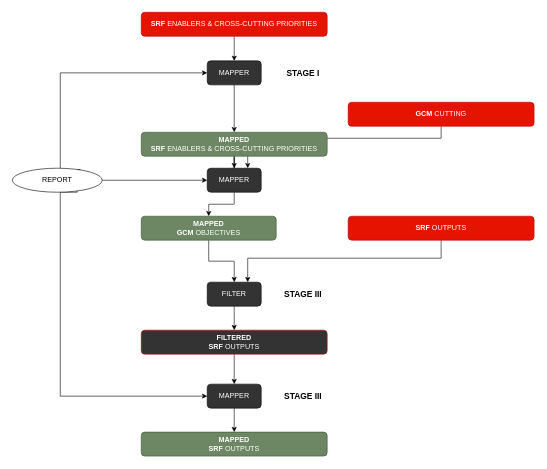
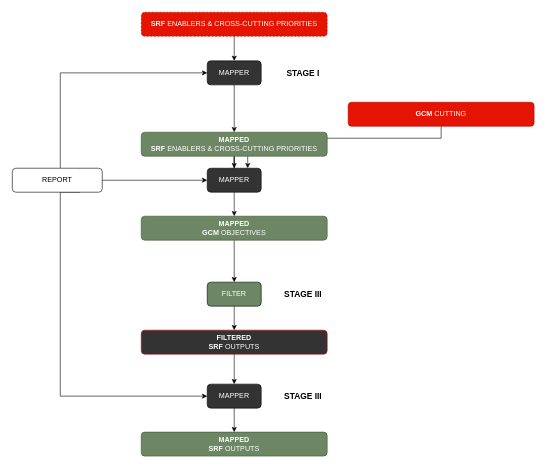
  <mxCell id="0" />
  <mxCell id="1" parent="0" />
  <mxCell id="2" value="&lt;b&gt;&lt;font style=&quot;font-size: 14px;&quot;&gt;STAGE I&lt;br&gt;&lt;/font&gt;&lt;/b&gt;" style="text;html=1;align=center;verticalAlign=middle;whiteSpace=wrap;rounded=0;" parent="1" vertex="1"><mxGeometry x="440" y="106" width="130" height="30" as="geometry" /></mxCell>
  <mxCell id="3" style="edgeStyle=orthogonalEdgeStyle;rounded=0;orthogonalLoop=1;jettySize=auto;html=1;" parent="1" source="4" target="22" edge="1"><mxGeometry relative="1" as="geometry" /></mxCell>
  <mxCell id="4" value="MAPPER" style="rounded=1;whiteSpace=wrap;html=1;fillColor=#333333;fontColor=#FFFFFF;" parent="1" vertex="1"><mxGeometry x="345" y="101" width="90" height="40" as="geometry" /></mxCell>
  <mxCell id="5" style="edgeStyle=orthogonalEdgeStyle;rounded=0;orthogonalLoop=1;jettySize=auto;html=1;entryX=0.5;entryY=0;entryDx=0;entryDy=0;" parent="1" source="6" target="4" edge="1"><mxGeometry relative="1" as="geometry" /></mxCell>
- <mxCell id="6" value="&lt;b&gt;SRF&lt;/b&gt; ENABLERS &amp;amp; CROSS-CUTTING PRIORITIES" style="rounded=1;whiteSpace=wrap;html=1;fillColor=#e51400;fontColor=#ffffff;strokeColor=#B20000;" parent="1" vertex="1"><mxGeometry x="235" y="20" width="310" height="40" as="geometry" /></mxCell>
- <mxCell id="7" style="edgeStyle=orthogonalEdgeStyle;rounded=0;orthogonalLoop=1;jettySize=auto;html=1;entryX=0.75;entryY=0;entryDx=0;entryDy=0;" parent="1" source="8" target="16" edge="1"><mxGeometry relative="1" as="geometry"><Array as="points"><mxPoint x="735" y="430" /><mxPoint x="413" y="430" /></Array></mxGeometry></mxCell>
- <mxCell id="8" value="&lt;b&gt;SRF &lt;/b&gt;OUTPUTS" style="rounded=1;whiteSpace=wrap;html=1;fillColor=#e51400;fontColor=#ffffff;strokeColor=#B20000;" parent="1" vertex="1"><mxGeometry x="580" y="360" width="310" height="40" as="geometry" /></mxCell>
+ <mxCell id="6" value="&lt;b&gt;SRF&lt;/b&gt; ENABLERS &amp;amp; CROSS-CUTTING PRIORITIES" style="rounded=1;whiteSpace=wrap;html=1;fillColor=#e51400;fontColor=#ffffff;strokeColor=#B20000;dashed=1;" parent="1" vertex="1"><mxGeometry x="235" y="20" width="310" height="40" as="geometry" /></mxCell>
  <mxCell id="9" style="edgeStyle=orthogonalEdgeStyle;rounded=0;orthogonalLoop=1;jettySize=auto;html=1;entryX=0.75;entryY=0;entryDx=0;entryDy=0;" parent="1" source="10" target="14" edge="1"><mxGeometry relative="1" as="geometry"><Array as="points"><mxPoint x="735" y="230" /><mxPoint x="413" y="230" /></Array></mxGeometry></mxCell>
  <mxCell id="10" value="&lt;b&gt;GCM &lt;/b&gt;CUTTING" style="rounded=1;whiteSpace=wrap;html=1;fillColor=#e51400;fontColor=#ffffff;strokeColor=#B20000;" parent="1" vertex="1"><mxGeometry x="580" y="170" width="310" height="40" as="geometry" /></mxCell>
  <mxCell id="11" style="edgeStyle=orthogonalEdgeStyle;rounded=0;orthogonalLoop=1;jettySize=auto;html=1;entryX=0.5;entryY=0;entryDx=0;entryDy=0;" parent="1" source="12" target="27" edge="1"><mxGeometry relative="1" as="geometry" /></mxCell>
  <mxCell id="12" value="MAPPER" style="rounded=1;whiteSpace=wrap;html=1;fillColor=#333333;fontColor=#FFFFFF;" parent="1" vertex="1"><mxGeometry x="345" y="640" width="90" height="40" as="geometry" /></mxCell>
  <mxCell id="13" style="edgeStyle=orthogonalEdgeStyle;rounded=0;orthogonalLoop=1;jettySize=auto;html=1;" parent="1" source="14" target="24" edge="1"><mxGeometry relative="1" as="geometry" /></mxCell>
  <mxCell id="14" value="MAPPER" style="rounded=1;whiteSpace=wrap;html=1;fillColor=#333333;fontColor=#FFFFFF;" parent="1" vertex="1"><mxGeometry x="345" y="280" width="90" height="40" as="geometry" /></mxCell>
  <mxCell id="15" style="edgeStyle=orthogonalEdgeStyle;rounded=0;orthogonalLoop=1;jettySize=auto;html=1;entryX=0.5;entryY=0;entryDx=0;entryDy=0;" parent="1" source="16" target="26" edge="1"><mxGeometry relative="1" as="geometry" /></mxCell>
- <mxCell id="16" value="FILTER" style="rounded=1;whiteSpace=wrap;html=1;fillColor=#333333;fontColor=#FFFFFF;" parent="1" vertex="1"><mxGeometry x="345" y="470" width="90" height="40" as="geometry" /></mxCell>
+ <mxCell id="16" value="FILTER" style="rounded=1;whiteSpace=wrap;html=1;fillColor=#6d8764;fontColor=#FFFFFF;" parent="1" vertex="1"><mxGeometry x="345" y="470" width="90" height="40" as="geometry" /></mxCell>
  <mxCell id="17" style="edgeStyle=orthogonalEdgeStyle;rounded=0;orthogonalLoop=1;jettySize=auto;html=1;entryX=0;entryY=0.5;entryDx=0;entryDy=0;" parent="1" source="20" target="4" edge="1"><mxGeometry relative="1" as="geometry"><Array as="points"><mxPoint x="100" y="121" /></Array></mxGeometry></mxCell>
  <mxCell id="18" style="edgeStyle=orthogonalEdgeStyle;rounded=0;orthogonalLoop=1;jettySize=auto;html=1;exitX=0.75;exitY=0;exitDx=0;exitDy=0;entryX=0;entryY=0.5;entryDx=0;entryDy=0;" parent="1" source="20" target="14" edge="1"><mxGeometry relative="1" as="geometry"><Array as="points"><mxPoint x="133" y="300" /></Array></mxGeometry></mxCell>
  <mxCell id="19" style="edgeStyle=orthogonalEdgeStyle;rounded=0;orthogonalLoop=1;jettySize=auto;html=1;exitX=0.75;exitY=1;exitDx=0;exitDy=0;entryX=0;entryY=0.5;entryDx=0;entryDy=0;" parent="1" source="20" target="12" edge="1"><mxGeometry relative="1" as="geometry"><Array as="points"><mxPoint x="100" y="320" /><mxPoint x="100" y="660" /></Array></mxGeometry></mxCell>
- <mxCell id="20" value="REPORT" style="ellipse;whiteSpace=wrap;html=1;" parent="1" vertex="1"><mxGeometry x="20" y="280" width="150" height="40" as="geometry" /></mxCell>
+ <mxCell id="20" value="REPORT" style="rounded=1;whiteSpace=wrap;html=1;" parent="1" vertex="1"><mxGeometry x="20" y="280" width="150" height="40" as="geometry" /></mxCell>
  <mxCell id="21" style="edgeStyle=orthogonalEdgeStyle;rounded=0;orthogonalLoop=1;jettySize=auto;html=1;entryX=0.5;entryY=0;entryDx=0;entryDy=0;" parent="1" source="22" target="14" edge="1"><mxGeometry relative="1" as="geometry" /></mxCell>
  <mxCell id="22" value="&lt;div&gt;&lt;b&gt;MAPPED&lt;/b&gt;&lt;/div&gt;&lt;b&gt;SRF&lt;/b&gt; ENABLERS &amp;amp; CROSS-CUTTING PRIORITIES" style="rounded=1;whiteSpace=wrap;html=1;fillColor=#6d8764;fontColor=#ffffff;strokeColor=#3A5431;" parent="1" vertex="1"><mxGeometry x="235" y="220" width="310" height="40" as="geometry" /></mxCell>
  <mxCell id="23" style="edgeStyle=orthogonalEdgeStyle;rounded=0;orthogonalLoop=1;jettySize=auto;html=1;" parent="1" source="24" target="16" edge="1"><mxGeometry relative="1" as="geometry" /></mxCell>
- <mxCell id="24" value="&lt;b&gt;MAPPED&lt;br&gt;GCM &lt;/b&gt;OBJECTIVES" style="rounded=1;whiteSpace=wrap;html=1;fillColor=#6d8764;fontColor=#ffffff;strokeColor=#3A5431;" parent="1" vertex="1"><mxGeometry x="235" y="360" width="225" height="40" as="geometry" /></mxCell>
+ <mxCell id="24" value="&lt;b&gt;MAPPED&lt;br&gt;GCM &lt;/b&gt;OBJECTIVES" style="rounded=1;whiteSpace=wrap;html=1;fillColor=#6d8764;fontColor=#ffffff;strokeColor=#3A5431;" parent="1" vertex="1"><mxGeometry x="235" y="360" width="310" height="40" as="geometry" /></mxCell>
  <mxCell id="25" style="edgeStyle=orthogonalEdgeStyle;rounded=0;orthogonalLoop=1;jettySize=auto;html=1;entryX=0.5;entryY=0;entryDx=0;entryDy=0;" parent="1" source="26" target="12" edge="1"><mxGeometry relative="1" as="geometry" /></mxCell>
  <mxCell id="26" value="&lt;b&gt;FILTERED&lt;/b&gt;&lt;div&gt;&lt;b&gt;SRF &lt;/b&gt;OUTPUTS&lt;/div&gt;" style="rounded=1;whiteSpace=wrap;html=1;fillColor=#333333;fontColor=#ffffff;strokeColor=#B20000;" parent="1" vertex="1"><mxGeometry x="235" y="550" width="310" height="40" as="geometry" /></mxCell>
  <mxCell id="27" value="&lt;b&gt;MAPPED&lt;/b&gt;&lt;div&gt;&lt;b&gt;SRF &lt;/b&gt;OUTPUTS&lt;/div&gt;" style="rounded=1;whiteSpace=wrap;html=1;fillColor=#6d8764;fontColor=#ffffff;strokeColor=#3A5431;" parent="1" vertex="1"><mxGeometry x="235" y="720" width="310" height="40" as="geometry" /></mxCell>
  <mxCell id="28" value="&lt;b&gt;&lt;font style=&quot;font-size: 14px;&quot;&gt;STAGE III&lt;br&gt;&lt;/font&gt;&lt;/b&gt;" style="text;html=1;align=center;verticalAlign=middle;whiteSpace=wrap;rounded=0;" parent="1" vertex="1"><mxGeometry x="440" y="475" width="130" height="30" as="geometry" /></mxCell>
  <mxCell id="29" value="&lt;b&gt;&lt;font style=&quot;font-size: 14px;&quot;&gt;STAGE III&lt;br&gt;&lt;/font&gt;&lt;/b&gt;" style="text;html=1;align=center;verticalAlign=middle;whiteSpace=wrap;rounded=0;" parent="1" vertex="1"><mxGeometry x="440" y="645" width="130" height="30" as="geometry" /></mxCell>
